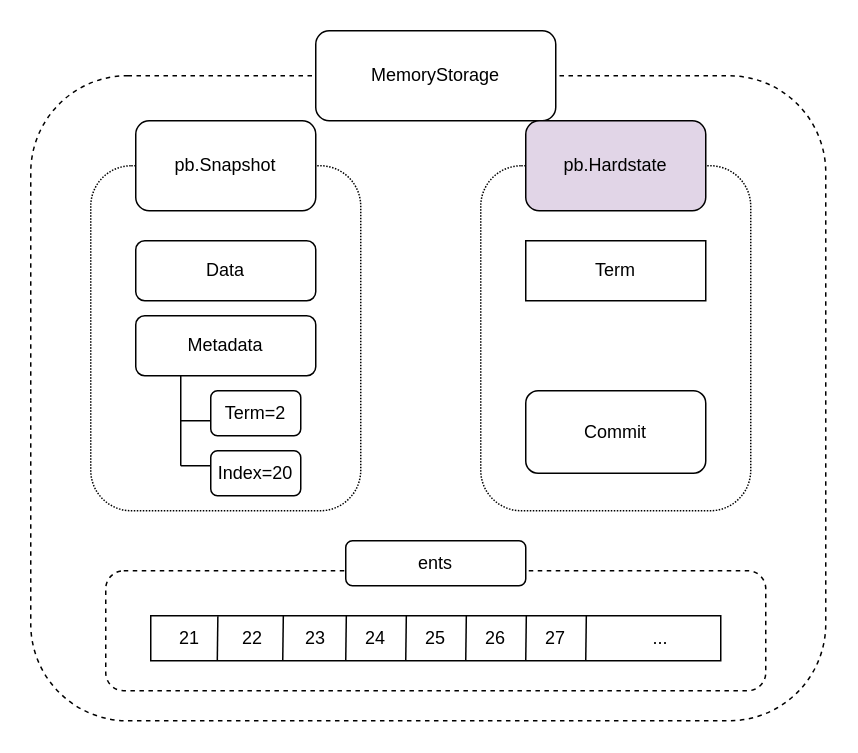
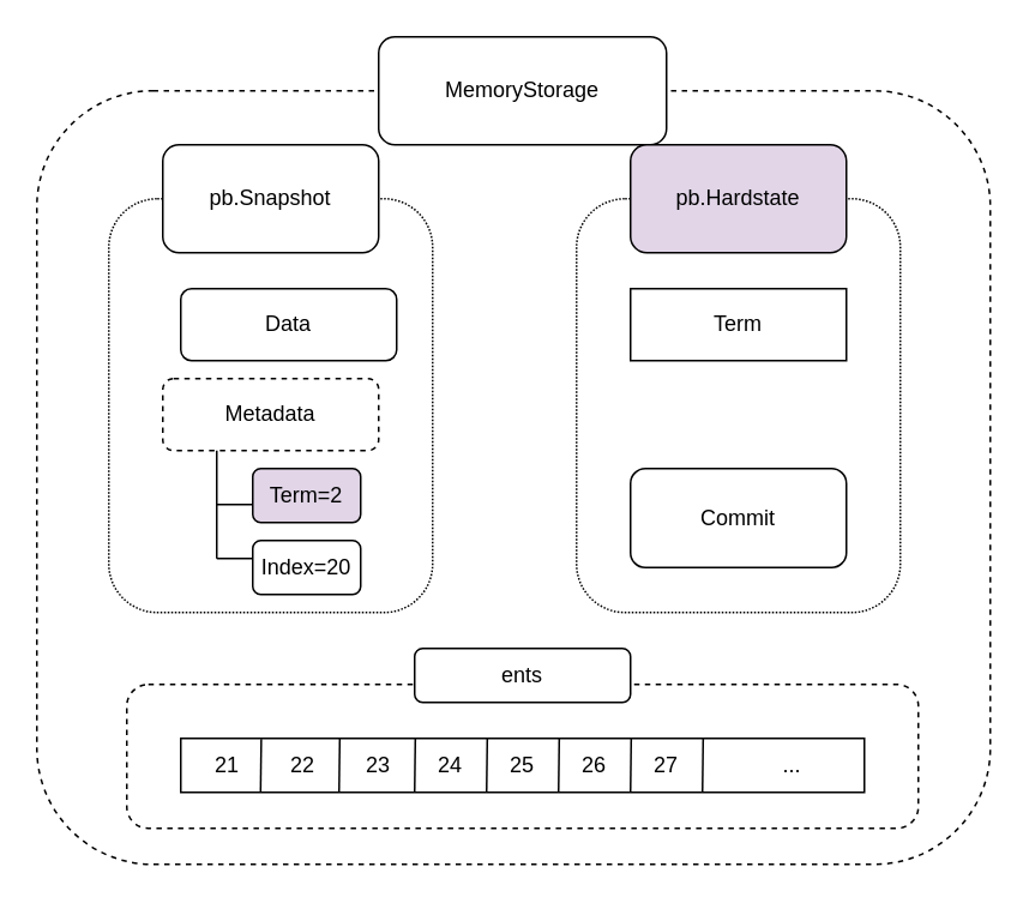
  <mxCell id="0" />
  <mxCell id="1" parent="0" />
  <mxCell id="2" value="" style="rounded=1;whiteSpace=wrap;html=1;dashed=1;" parent="1" vertex="1"><mxGeometry x="20" y="50" width="530" height="430" as="geometry" /></mxCell>
  <mxCell id="3" value="MemoryStorage" style="rounded=1;whiteSpace=wrap;html=1;" parent="1" vertex="1"><mxGeometry x="210" y="20" width="160" height="60" as="geometry" /></mxCell>
  <mxCell id="4" value="" style="rounded=1;whiteSpace=wrap;html=1;dashed=1;dashPattern=1 1;" parent="1" vertex="1"><mxGeometry x="60" y="110" width="180" height="230" as="geometry" /></mxCell>
  <mxCell id="5" value="pb.Snapshot" style="rounded=1;whiteSpace=wrap;html=1;" parent="1" vertex="1"><mxGeometry x="90" y="80" width="120" height="60" as="geometry" /></mxCell>
  <mxCell id="6" value="" style="rounded=1;whiteSpace=wrap;html=1;dashed=1;dashPattern=1 1;" parent="1" vertex="1"><mxGeometry x="320" y="110" width="180" height="230" as="geometry" /></mxCell>
  <mxCell id="7" value="pb.Hardstate" style="rounded=1;whiteSpace=wrap;html=1;fillColor=#e1d5e7;" parent="1" vertex="1"><mxGeometry x="350" y="80" width="120" height="60" as="geometry" /></mxCell>
- <mxCell id="8" value="Data" style="rounded=1;whiteSpace=wrap;html=1;" parent="1" vertex="1"><mxGeometry x="90" y="160" width="120" height="40" as="geometry" /></mxCell>
- <mxCell id="9" value="Metadata" style="rounded=1;whiteSpace=wrap;html=1;" parent="1" vertex="1"><mxGeometry x="90" y="210" width="120" height="40" as="geometry" /></mxCell>
- <mxCell id="10" value="Term=2" style="rounded=1;whiteSpace=wrap;html=1;" parent="1" vertex="1"><mxGeometry x="140" y="260" width="60" height="30" as="geometry" /></mxCell>
+ <mxCell id="8" value="Data" style="rounded=1;whiteSpace=wrap;html=1;" parent="1" vertex="1"><mxGeometry x="100" y="160" width="120" height="40" as="geometry" /></mxCell>
+ <mxCell id="9" value="Metadata" style="rounded=1;whiteSpace=wrap;html=1;dashed=1;" parent="1" vertex="1"><mxGeometry x="90" y="210" width="120" height="40" as="geometry" /></mxCell>
+ <mxCell id="10" value="Term=2" style="rounded=1;whiteSpace=wrap;html=1;fillColor=#e1d5e7;" parent="1" vertex="1"><mxGeometry x="140" y="260" width="60" height="30" as="geometry" /></mxCell>
  <mxCell id="11" value="Index=20" style="rounded=1;whiteSpace=wrap;html=1;" parent="1" vertex="1"><mxGeometry x="140" y="300" width="60" height="30" as="geometry" /></mxCell>
  <mxCell id="12" value="Term" style="whiteSpace=wrap;html=1;rounded=0;" parent="1" vertex="1"><mxGeometry x="350" y="160" width="120" height="40" as="geometry" /></mxCell>
  <mxCell id="13" value="Commit" style="rounded=1;whiteSpace=wrap;html=1;" parent="1" vertex="1"><mxGeometry x="350" y="260" width="120" height="55" as="geometry" /></mxCell>
  <mxCell id="14" value="" style="endArrow=none;html=1;entryX=0.25;entryY=1;entryDx=0;entryDy=0;" parent="1" target="9" edge="1"><mxGeometry width="50" height="50" relative="1" as="geometry"><mxPoint x="120" y="310" as="sourcePoint" /><mxPoint x="140" y="250" as="targetPoint" /></mxGeometry></mxCell>
  <mxCell id="15" value="" style="endArrow=none;html=1;" parent="1" edge="1"><mxGeometry width="50" height="50" relative="1" as="geometry"><mxPoint x="120" y="280" as="sourcePoint" /><mxPoint x="140" y="280" as="targetPoint" /></mxGeometry></mxCell>
  <mxCell id="16" value="" style="endArrow=none;html=1;" parent="1" edge="1"><mxGeometry width="50" height="50" relative="1" as="geometry"><mxPoint x="120" y="310" as="sourcePoint" /><mxPoint x="140" y="310" as="targetPoint" /></mxGeometry></mxCell>
  <mxCell id="17" value="" style="rounded=1;whiteSpace=wrap;html=1;dashed=1;" parent="1" vertex="1"><mxGeometry x="70" y="380" width="440" height="80" as="geometry" /></mxCell>
  <mxCell id="18" value="ents" style="rounded=1;whiteSpace=wrap;html=1;" parent="1" vertex="1"><mxGeometry x="230" y="360" width="120" height="30" as="geometry" /></mxCell>
  <mxCell id="19" value="" style="rounded=0;whiteSpace=wrap;html=1;" vertex="1" parent="1"><mxGeometry x="100" y="410" width="380" height="30" as="geometry" /></mxCell>
  <mxCell id="20" value="" style="endArrow=none;html=1;exitX=0.122;exitY=1.006;exitDx=0;exitDy=0;exitPerimeter=0;entryX=0.123;entryY=0.011;entryDx=0;entryDy=0;entryPerimeter=0;" edge="1" parent="1"><mxGeometry width="50" height="50" relative="1" as="geometry"><mxPoint x="144.36" y="440.18" as="sourcePoint" /><mxPoint x="144.74" y="410.33" as="targetPoint" /></mxGeometry></mxCell>
  <mxCell id="21" value="" style="endArrow=none;html=1;exitX=0.122;exitY=1.006;exitDx=0;exitDy=0;exitPerimeter=0;entryX=0.123;entryY=0.011;entryDx=0;entryDy=0;entryPerimeter=0;" edge="1" parent="1"><mxGeometry width="50" height="50" relative="1" as="geometry"><mxPoint x="188" y="439.85" as="sourcePoint" /><mxPoint x="188.38" y="410" as="targetPoint" /></mxGeometry></mxCell>
  <mxCell id="22" value="" style="endArrow=none;html=1;exitX=0.122;exitY=1.006;exitDx=0;exitDy=0;exitPerimeter=0;entryX=0.123;entryY=0.011;entryDx=0;entryDy=0;entryPerimeter=0;" edge="1" parent="1"><mxGeometry width="50" height="50" relative="1" as="geometry"><mxPoint x="230" y="439.85" as="sourcePoint" /><mxPoint x="230.38" y="410" as="targetPoint" /></mxGeometry></mxCell>
  <mxCell id="23" value="" style="endArrow=none;html=1;exitX=0.122;exitY=1.006;exitDx=0;exitDy=0;exitPerimeter=0;entryX=0.123;entryY=0.011;entryDx=0;entryDy=0;entryPerimeter=0;" edge="1" parent="1"><mxGeometry width="50" height="50" relative="1" as="geometry"><mxPoint x="270" y="440" as="sourcePoint" /><mxPoint x="270.38" y="410.15" as="targetPoint" /></mxGeometry></mxCell>
  <mxCell id="24" value="" style="endArrow=none;html=1;exitX=0.122;exitY=1.006;exitDx=0;exitDy=0;exitPerimeter=0;entryX=0.123;entryY=0.011;entryDx=0;entryDy=0;entryPerimeter=0;" edge="1" parent="1"><mxGeometry width="50" height="50" relative="1" as="geometry"><mxPoint x="310" y="440" as="sourcePoint" /><mxPoint x="310.38" y="410.15" as="targetPoint" /></mxGeometry></mxCell>
  <mxCell id="25" value="" style="endArrow=none;html=1;exitX=0.122;exitY=1.006;exitDx=0;exitDy=0;exitPerimeter=0;entryX=0.123;entryY=0.011;entryDx=0;entryDy=0;entryPerimeter=0;" edge="1" parent="1"><mxGeometry width="50" height="50" relative="1" as="geometry"><mxPoint x="350" y="440" as="sourcePoint" /><mxPoint x="350.38" y="410.15" as="targetPoint" /></mxGeometry></mxCell>
  <mxCell id="26" value="" style="endArrow=none;html=1;exitX=0.122;exitY=1.006;exitDx=0;exitDy=0;exitPerimeter=0;entryX=0.123;entryY=0.011;entryDx=0;entryDy=0;entryPerimeter=0;" edge="1" parent="1"><mxGeometry width="50" height="50" relative="1" as="geometry"><mxPoint x="390" y="440" as="sourcePoint" /><mxPoint x="390.38" y="410.15" as="targetPoint" /></mxGeometry></mxCell>
  <mxCell id="27" value="..." style="text;html=1;strokeColor=none;fillColor=none;align=center;verticalAlign=middle;whiteSpace=wrap;rounded=0;" vertex="1" parent="1"><mxGeometry x="420" y="415" width="40" height="20" as="geometry" /></mxCell>
  <mxCell id="28" value="22" style="text;html=1;strokeColor=none;fillColor=none;align=center;verticalAlign=middle;whiteSpace=wrap;rounded=0;" vertex="1" parent="1"><mxGeometry x="148" y="415" width="40" height="20" as="geometry" /></mxCell>
  <mxCell id="29" value="23" style="text;html=1;strokeColor=none;fillColor=none;align=center;verticalAlign=middle;whiteSpace=wrap;rounded=0;" vertex="1" parent="1"><mxGeometry x="190" y="415" width="40" height="20" as="geometry" /></mxCell>
  <mxCell id="30" value="24" style="text;html=1;strokeColor=none;fillColor=none;align=center;verticalAlign=middle;whiteSpace=wrap;rounded=0;" vertex="1" parent="1"><mxGeometry x="230" y="415" width="40" height="20" as="geometry" /></mxCell>
  <mxCell id="31" value="25" style="text;html=1;strokeColor=none;fillColor=none;align=center;verticalAlign=middle;whiteSpace=wrap;rounded=0;" vertex="1" parent="1"><mxGeometry x="270" y="415" width="40" height="20" as="geometry" /></mxCell>
  <mxCell id="32" value="26" style="text;html=1;strokeColor=none;fillColor=none;align=center;verticalAlign=middle;whiteSpace=wrap;rounded=0;" vertex="1" parent="1"><mxGeometry x="310" y="415" width="40" height="20" as="geometry" /></mxCell>
  <mxCell id="33" value="27" style="text;html=1;strokeColor=none;fillColor=none;align=center;verticalAlign=middle;whiteSpace=wrap;rounded=0;" vertex="1" parent="1"><mxGeometry x="350" y="415" width="40" height="20" as="geometry" /></mxCell>
  <mxCell id="34" value="21" style="text;html=1;strokeColor=none;fillColor=none;align=center;verticalAlign=middle;whiteSpace=wrap;rounded=0;" vertex="1" parent="1"><mxGeometry x="106" y="415" width="40" height="20" as="geometry" /></mxCell>
